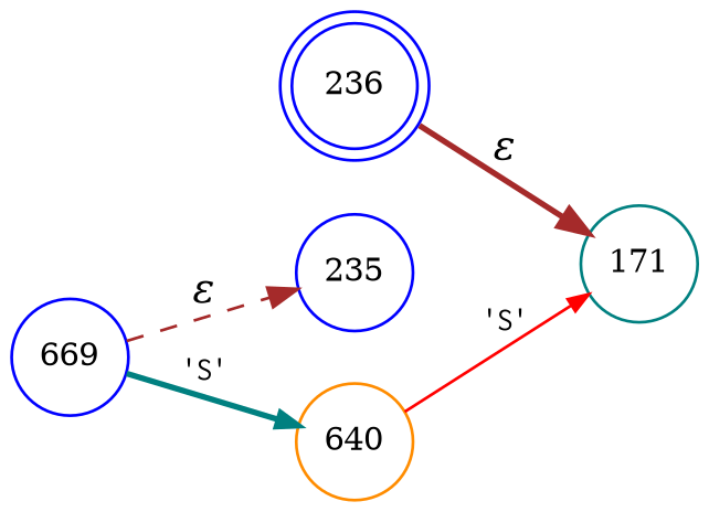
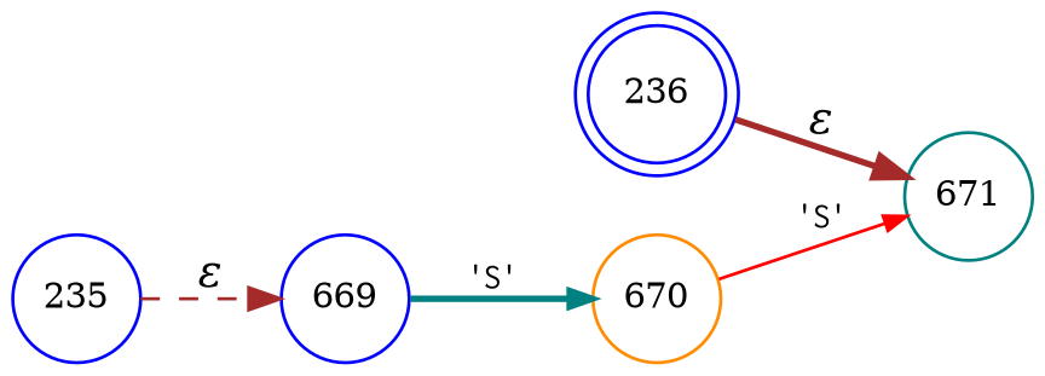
  digraph {
    rankdir=LR
    node [color=blue fixedsize=true fontsize=11 shape=circle peripheries=1]
    edge [color=brown fontname="Times-Italic" style=bold]
    n1 [label=236 shape=doublecircle width=.6 peripheries=""]
-   n2 [color=teal label=171 width=.55]
+   n2 [color=teal label=671 width=.55]
    n3 [label=235 width=.55]
    n4 [label=669 width=.55]
-   n5 [color=darkorange label=640 width=.55]
+   n5 [color=darkorange label=670 width=.55]
    n1 -> n2 [label="&epsilon;"]
-   n4 -> n3 [label="&epsilon;" style=dashed]
+   n3 -> n4 [label="&epsilon;" style=dashed]
    n4 -> n5 [arrowhead=normal arrowsize=.7 color=teal fontname=Courier fontsize=11 label="'S'"]
    n5 -> n2 [arrowhead=normal arrowsize=.7 color=red fontname=Courier fontsize=11 label="'S'" style=solid]
  }
